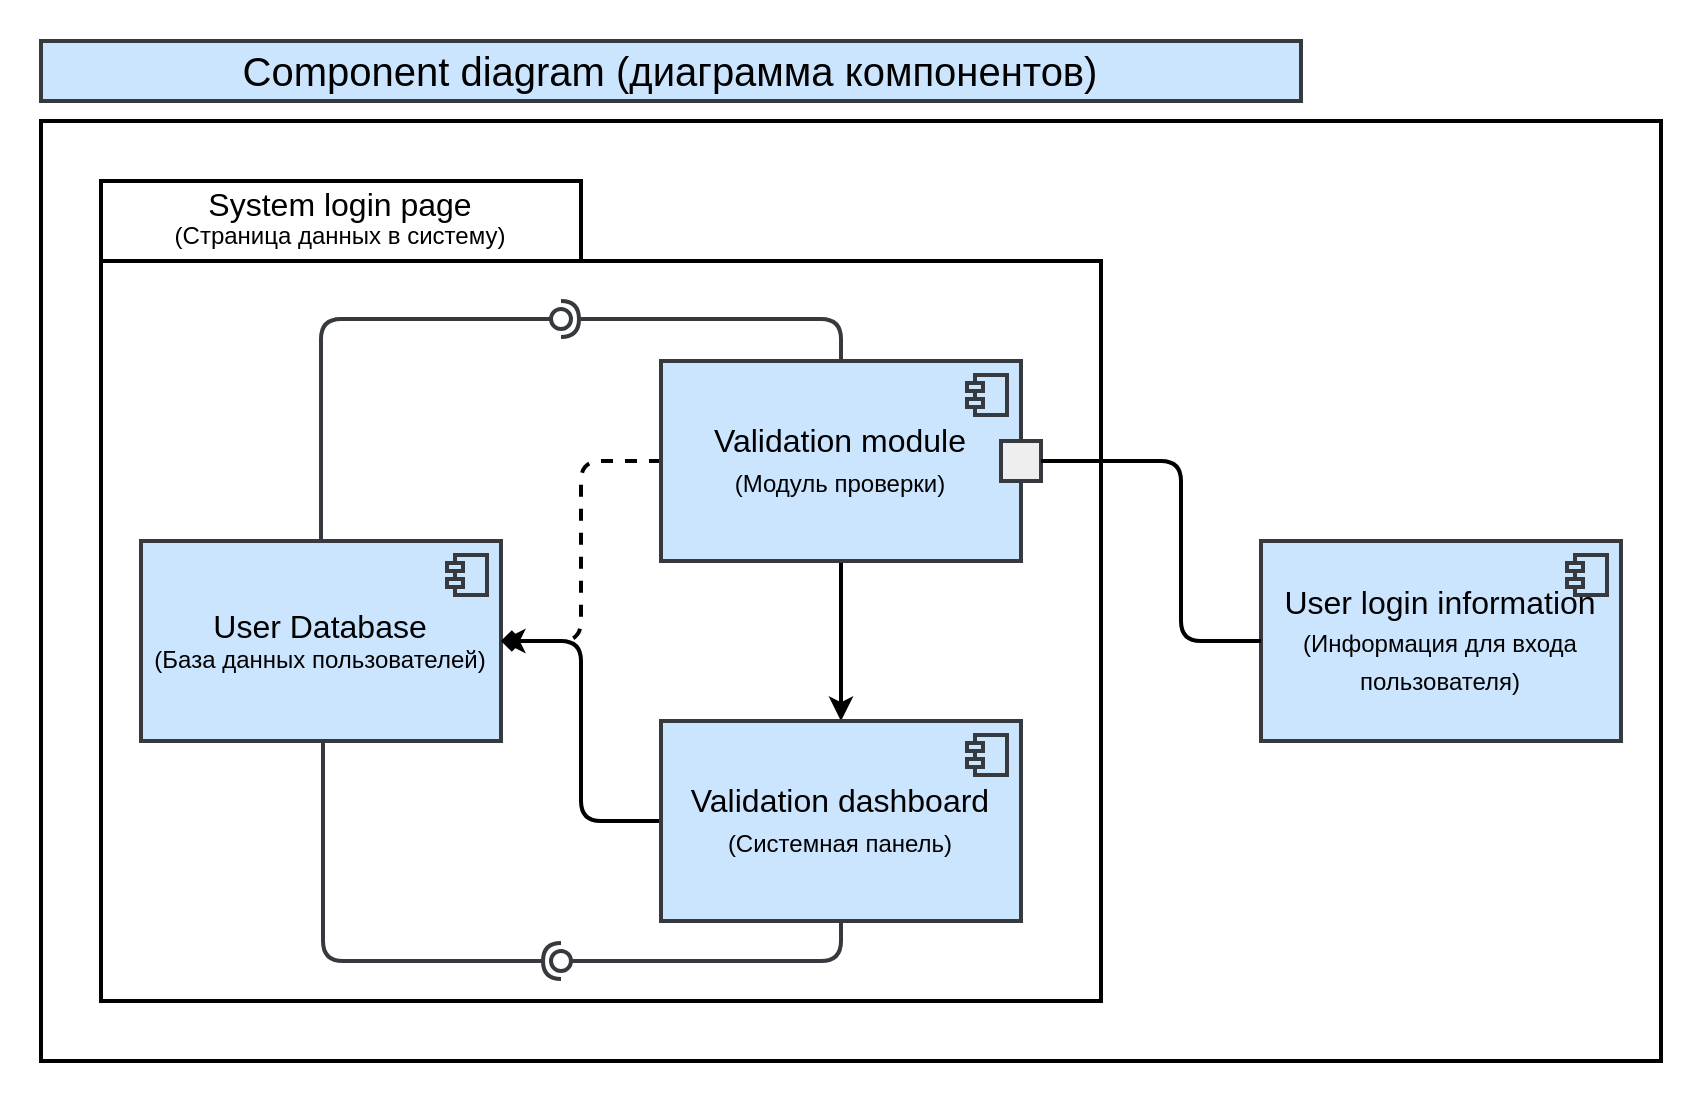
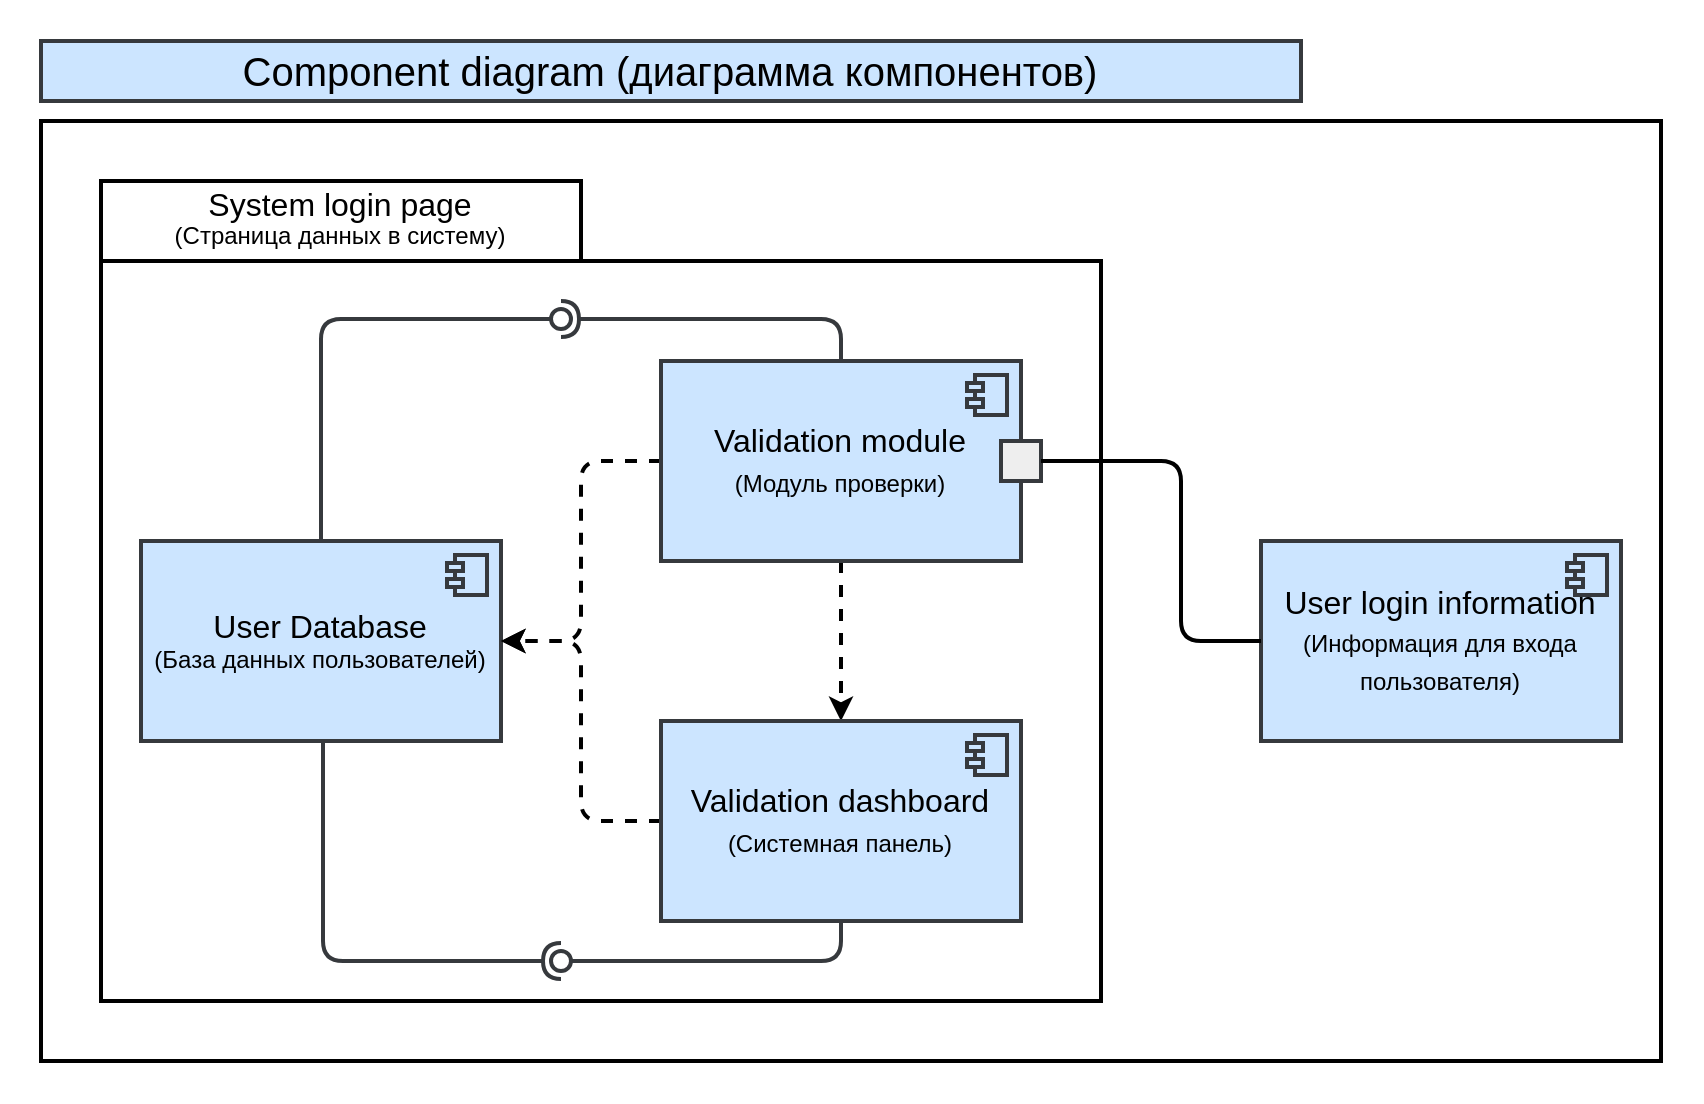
  <mxCell id="0" />
  <mxCell id="1" parent="0" />
  <mxCell id="2" value="" style="rounded=0;whiteSpace=wrap;html=1;fillColor=default;strokeWidth=2;" vertex="1" parent="1"><mxGeometry x="20" y="60" width="810" height="470" as="geometry" /></mxCell>
  <mxCell id="3" value="" style="shape=folder;fontStyle=1;spacingTop=10;tabWidth=240;tabHeight=40;tabPosition=left;html=1;whiteSpace=wrap;fillColor=none;strokeWidth=2;movable=0;resizable=0;rotatable=0;deletable=0;editable=0;locked=1;connectable=0;" parent="1" vertex="1"><mxGeometry x="50" y="90" width="500" height="410" as="geometry" /></mxCell>
  <mxCell id="4" value="Component diagram (диаграмма компонентов)" style="rounded=0;whiteSpace=wrap;html=1;fillColor=#cce5ff;strokeWidth=2;fontSize=20;strokeColor=#36393d;" vertex="1" parent="1"><mxGeometry x="20" y="20" width="630" height="30" as="geometry" /></mxCell>
  <mxCell id="5" value="&lt;p style=&quot;line-height: 90%;&quot;&gt;System login page&lt;br&gt;&lt;font style=&quot;font-size: 12px;&quot;&gt;(Страница данных в систему)&lt;/font&gt;&lt;/p&gt;" style="text;html=1;strokeColor=none;fillColor=none;align=center;verticalAlign=middle;whiteSpace=wrap;rounded=0;fontSize=16;" vertex="1" parent="1"><mxGeometry x="50" y="90" width="240" height="40" as="geometry" /></mxCell>
  <mxCell id="6" value="&lt;font style=&quot;&quot;&gt;&lt;span style=&quot;font-size: 16px;&quot;&gt;User Database&lt;/span&gt;&lt;br style=&quot;border-color: var(--border-color);&quot;&gt;&lt;font style=&quot;border-color: var(--border-color); font-size: 12px;&quot;&gt;(База данных пользователей)&lt;/font&gt;&lt;/font&gt;" style="html=1;dropTarget=0;whiteSpace=wrap;strokeWidth=2;fillColor=#cce5ff;strokeColor=#36393d;" vertex="1" parent="1"><mxGeometry x="70" y="270" width="180" height="100" as="geometry" /></mxCell>
  <mxCell id="7" value="" style="shape=module;jettyWidth=8;jettyHeight=4;strokeWidth=2;fillColor=#cce5ff;strokeColor=#36393d;" vertex="1" parent="6"><mxGeometry x="1" width="20" height="20" relative="1" as="geometry"><mxPoint x="-27" y="7" as="offset" /></mxGeometry></mxCell>
- <mxCell id="8" style="edgeStyle=orthogonalEdgeStyle;rounded=1;orthogonalLoop=1;jettySize=auto;html=1;exitX=0.5;exitY=1;exitDx=0;exitDy=0;entryX=0.5;entryY=0;entryDx=0;entryDy=0;dashed=0;strokeWidth=2;" edge="1" parent="1" source="10" target="13"><mxGeometry relative="1" as="geometry" /></mxCell>
- <mxCell id="9" style="edgeStyle=orthogonalEdgeStyle;rounded=1;orthogonalLoop=1;jettySize=auto;html=1;exitX=0;exitY=0.5;exitDx=0;exitDy=0;entryX=1;entryY=0.5;entryDx=0;entryDy=0;strokeWidth=2;dashed=1;endArrow=diamond;" edge="1" parent="1" source="10" target="6"><mxGeometry relative="1" as="geometry" /></mxCell>
+ <mxCell id="8" style="edgeStyle=orthogonalEdgeStyle;rounded=1;orthogonalLoop=1;jettySize=auto;html=1;exitX=0.5;exitY=1;exitDx=0;exitDy=0;entryX=0.5;entryY=0;entryDx=0;entryDy=0;dashed=1;strokeWidth=2;" edge="1" parent="1" source="10" target="13"><mxGeometry relative="1" as="geometry" /></mxCell>
+ <mxCell id="9" style="edgeStyle=orthogonalEdgeStyle;rounded=1;orthogonalLoop=1;jettySize=auto;html=1;exitX=0;exitY=0.5;exitDx=0;exitDy=0;entryX=1;entryY=0.5;entryDx=0;entryDy=0;strokeWidth=2;dashed=1;" edge="1" parent="1" source="10" target="6"><mxGeometry relative="1" as="geometry" /></mxCell>
  <mxCell id="10" value="Validation module&lt;br style=&quot;border-color: var(--border-color); font-size: 16px;&quot;&gt;&lt;font style=&quot;border-color: var(--border-color); font-size: 12px;&quot;&gt;(Модуль проверки)&lt;/font&gt;" style="html=1;dropTarget=0;whiteSpace=wrap;fontSize=16;strokeWidth=2;fillColor=#cce5ff;strokeColor=#36393d;" vertex="1" parent="1"><mxGeometry x="330" y="180" width="180" height="100" as="geometry" /></mxCell>
  <mxCell id="11" value="" style="shape=module;jettyWidth=8;jettyHeight=4;strokeWidth=2;fillColor=#cce5ff;strokeColor=#36393d;" vertex="1" parent="10"><mxGeometry x="1" width="20" height="20" relative="1" as="geometry"><mxPoint x="-27" y="7" as="offset" /></mxGeometry></mxCell>
- <mxCell id="12" style="edgeStyle=orthogonalEdgeStyle;rounded=1;orthogonalLoop=1;jettySize=auto;html=1;exitX=0;exitY=0.5;exitDx=0;exitDy=0;entryX=1;entryY=0.5;entryDx=0;entryDy=0;strokeWidth=2;dashed=0;" edge="1" parent="1" source="13" target="6"><mxGeometry relative="1" as="geometry" /></mxCell>
+ <mxCell id="12" style="edgeStyle=orthogonalEdgeStyle;rounded=1;orthogonalLoop=1;jettySize=auto;html=1;exitX=0;exitY=0.5;exitDx=0;exitDy=0;entryX=1;entryY=0.5;entryDx=0;entryDy=0;strokeWidth=2;dashed=1;" edge="1" parent="1" source="13" target="6"><mxGeometry relative="1" as="geometry" /></mxCell>
  <mxCell id="13" value="Validation dashboard&lt;br style=&quot;border-color: var(--border-color); font-size: 16px;&quot;&gt;&lt;font style=&quot;border-color: var(--border-color); font-size: 12px;&quot;&gt;(Cистемная панель)&lt;/font&gt;" style="html=1;dropTarget=0;whiteSpace=wrap;fontSize=16;strokeWidth=2;fillColor=#cce5ff;strokeColor=#36393d;" vertex="1" parent="1"><mxGeometry x="330" y="360" width="180" height="100" as="geometry" /></mxCell>
  <mxCell id="14" value="" style="shape=module;jettyWidth=8;jettyHeight=4;strokeWidth=2;fillColor=#cce5ff;strokeColor=#36393d;" vertex="1" parent="13"><mxGeometry x="1" width="20" height="20" relative="1" as="geometry"><mxPoint x="-27" y="7" as="offset" /></mxGeometry></mxCell>
  <mxCell id="15" value="User login information&lt;br style=&quot;border-color: var(--border-color); font-size: 16px;&quot;&gt;&lt;font style=&quot;border-color: var(--border-color); font-size: 12px;&quot;&gt;(Информация для входа пользователя)&lt;/font&gt;" style="html=1;dropTarget=0;whiteSpace=wrap;fontSize=16;strokeWidth=2;fillColor=#cce5ff;strokeColor=#36393d;" vertex="1" parent="1"><mxGeometry x="630" y="270" width="180" height="100" as="geometry" /></mxCell>
  <mxCell id="16" value="" style="shape=module;jettyWidth=8;jettyHeight=4;strokeWidth=2;fillColor=#cce5ff;strokeColor=#36393d;" vertex="1" parent="15"><mxGeometry x="1" width="20" height="20" relative="1" as="geometry"><mxPoint x="-27" y="7" as="offset" /></mxGeometry></mxCell>
  <mxCell id="17" value="" style="rounded=0;whiteSpace=wrap;html=1;strokeWidth=2;fillColor=#eeeeee;strokeColor=#36393d;" vertex="1" parent="1"><mxGeometry x="500" y="220" width="20" height="20" as="geometry" /></mxCell>
  <mxCell id="18" value="" style="endArrow=none;html=1;rounded=1;entryX=0;entryY=0.5;entryDx=0;entryDy=0;exitX=1;exitY=0.5;exitDx=0;exitDy=0;strokeWidth=2;edgeStyle=orthogonalEdgeStyle;" edge="1" parent="1" source="17" target="15"><mxGeometry width="50" height="50" relative="1" as="geometry"><mxPoint x="400" y="290" as="sourcePoint" /><mxPoint x="450" y="240" as="targetPoint" /><Array as="points"><mxPoint x="590" y="230" /><mxPoint x="590" y="320" /></Array></mxGeometry></mxCell>
  <mxCell id="19" value="" style="rounded=1;orthogonalLoop=1;jettySize=auto;html=1;endArrow=halfCircle;endFill=0;endSize=6;strokeWidth=2;sketch=0;fillColor=#cce5ff;strokeColor=#36393d;edgeStyle=elbowEdgeStyle;elbow=vertical;exitX=0.5;exitY=0;exitDx=0;exitDy=0;" edge="1" parent="1" source="10"><mxGeometry relative="1" as="geometry"><mxPoint x="410" y="170" as="sourcePoint" /><mxPoint x="280" y="159" as="targetPoint" /><Array as="points"><mxPoint x="280" y="159" /><mxPoint x="360" y="159" /></Array></mxGeometry></mxCell>
  <mxCell id="20" value="" style="rounded=1;orthogonalLoop=1;jettySize=auto;html=1;endArrow=oval;endFill=0;sketch=0;sourcePerimeterSpacing=0;targetPerimeterSpacing=0;endSize=10;fillColor=#cce5ff;strokeColor=#36393d;strokeWidth=2;exitX=0.5;exitY=0;exitDx=0;exitDy=0;edgeStyle=orthogonalEdgeStyle;" edge="1" parent="1" source="6"><mxGeometry relative="1" as="geometry"><mxPoint x="170" y="284" as="sourcePoint" /><mxPoint x="280" y="159" as="targetPoint" /><Array as="points"><mxPoint x="160" y="159" /></Array></mxGeometry></mxCell>
  <mxCell id="21" value="" style="rounded=1;orthogonalLoop=1;jettySize=auto;html=1;endArrow=halfCircle;endFill=0;endSize=6;strokeWidth=2;sketch=0;fillColor=#cce5ff;strokeColor=#36393d;exitX=0.5;exitY=1;exitDx=0;exitDy=0;" edge="1" parent="1"><mxGeometry relative="1" as="geometry"><mxPoint x="161" y="370" as="sourcePoint" /><mxPoint x="280" y="480" as="targetPoint" /><Array as="points"><mxPoint x="161" y="480" /></Array></mxGeometry></mxCell>
  <mxCell id="22" value="" style="rounded=1;orthogonalLoop=1;jettySize=auto;html=1;endArrow=oval;endFill=0;sketch=0;sourcePerimeterSpacing=0;targetPerimeterSpacing=0;endSize=10;fillColor=#cce5ff;strokeColor=#36393d;strokeWidth=2;exitX=0.5;exitY=1;exitDx=0;exitDy=0;" edge="1" parent="1" source="13"><mxGeometry relative="1" as="geometry"><mxPoint x="470" y="480" as="sourcePoint" /><mxPoint x="280" y="480" as="targetPoint" /><Array as="points"><mxPoint x="420" y="480" /></Array></mxGeometry></mxCell>
